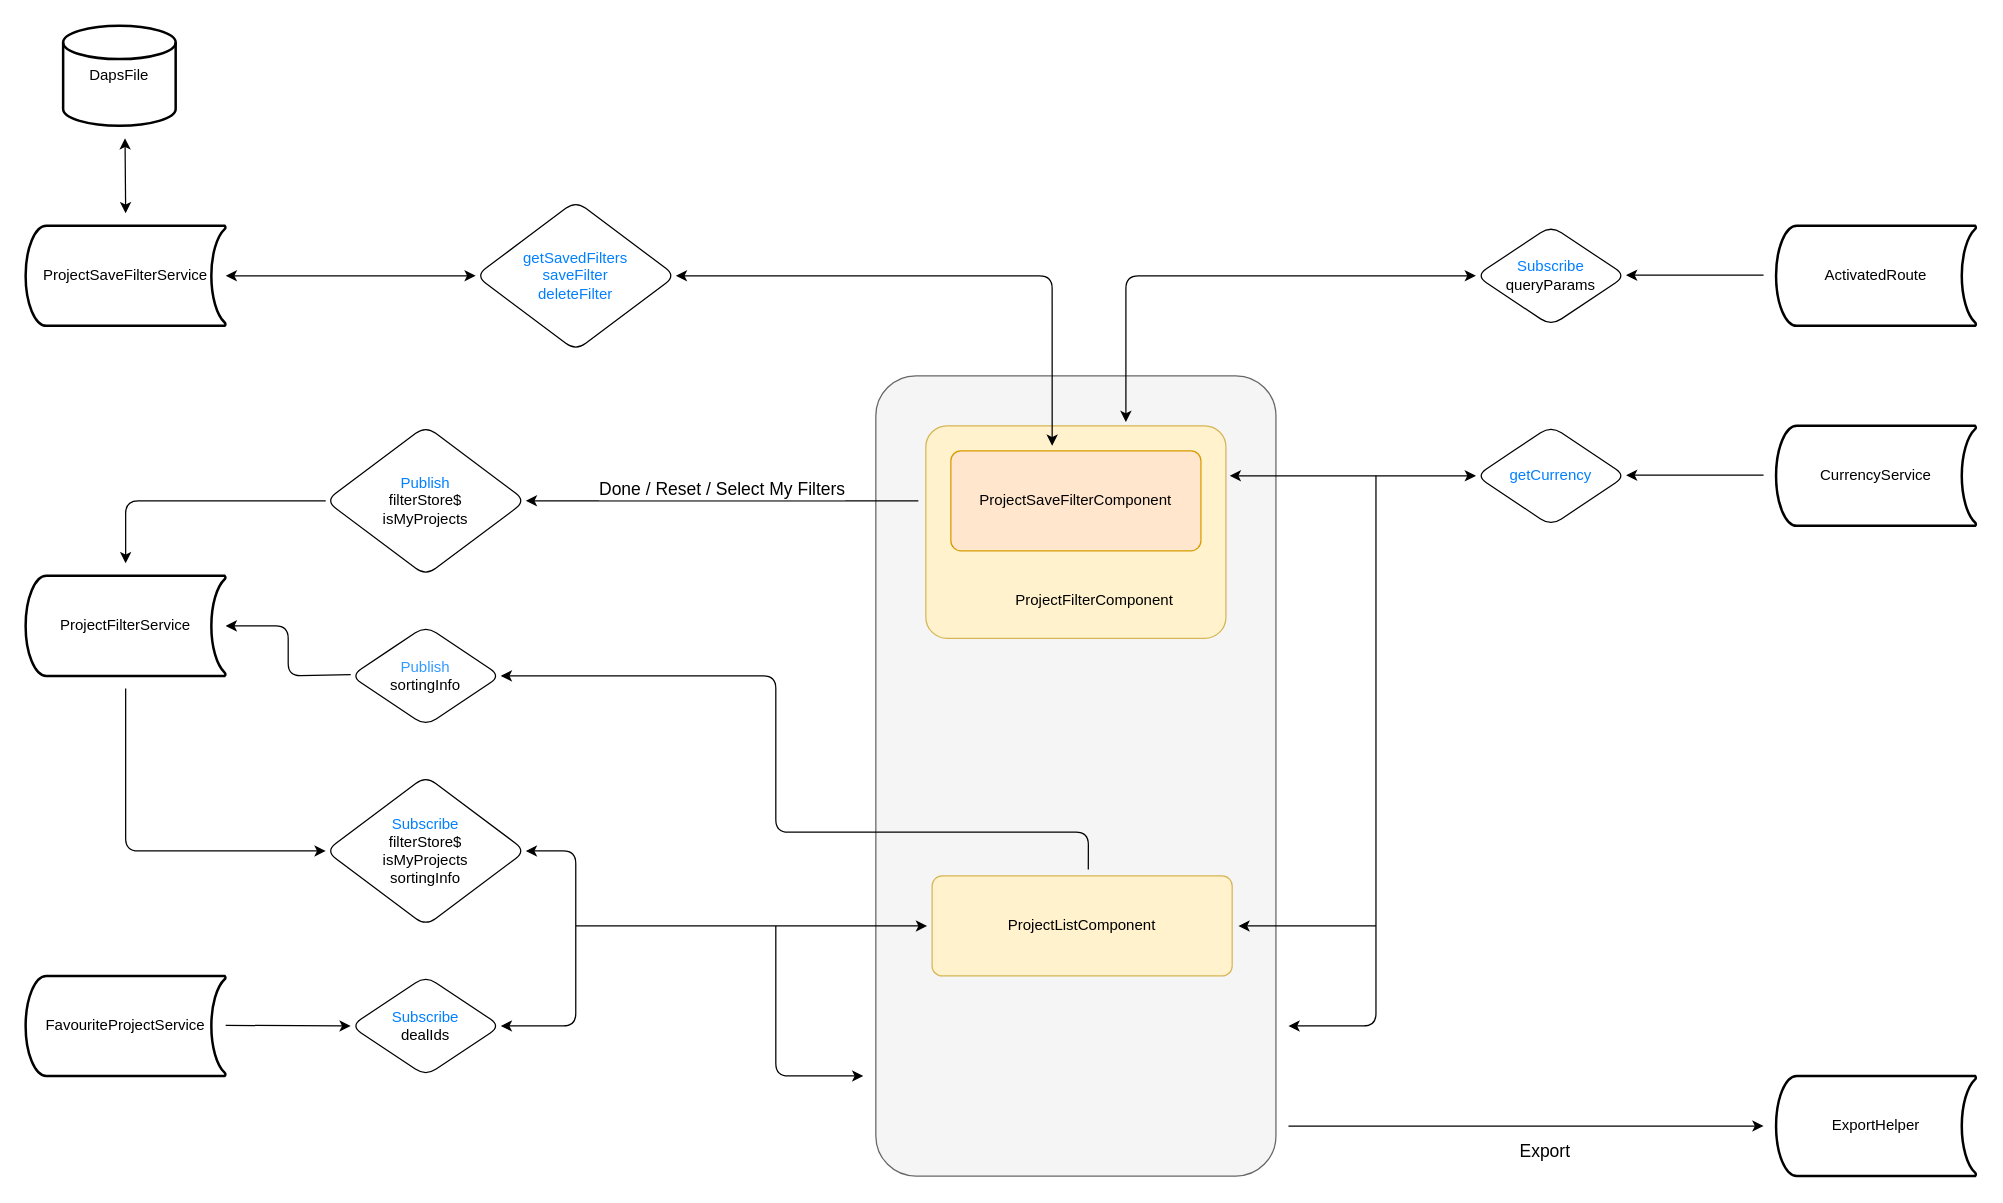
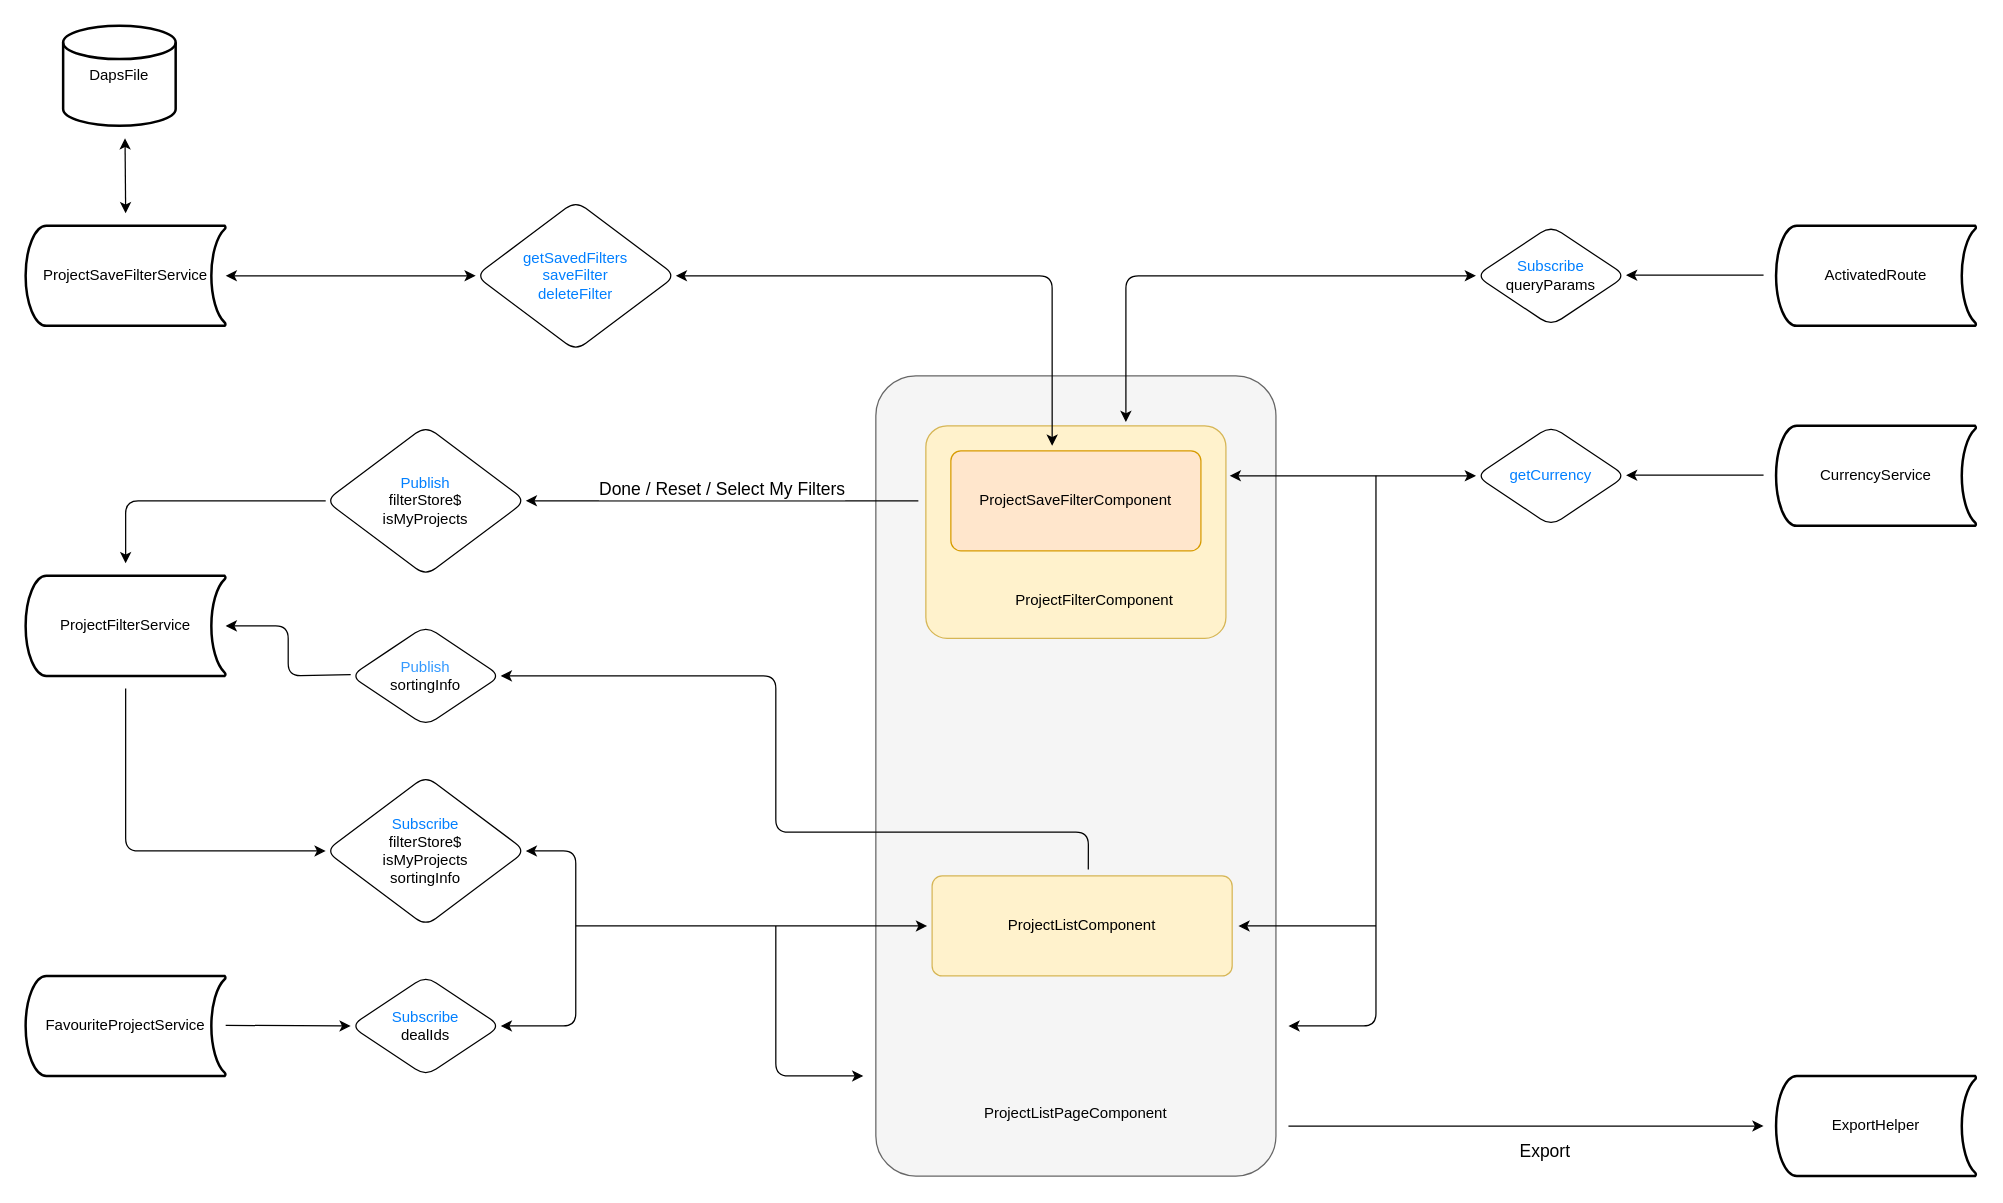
  <mxCell id="0" />
  <mxCell id="1" parent="0" />
  <mxCell id="2" value="&lt;p style=&quot;line-height: 1;&quot;&gt;&lt;br&gt;&lt;/p&gt;" style="rounded=1;arcSize=10;html=1;align=center;whiteSpace=wrap;fillStyle=auto;glass=0;fillColor=#f5f5f5;strokeColor=#666666;fontColor=#333333;" parent="1" vertex="1"><mxGeometry x="700" y="300" width="320" height="640" as="geometry" /></mxCell>
  <mxCell id="3" value="&lt;font color=&quot;#007fff&quot;&gt;Subscribe&lt;/font&gt;&lt;br&gt;filterStore$&lt;br&gt;isMyProjects&lt;br&gt;sortingInfo" style="shape=rhombus;perimeter=rhombusPerimeter;whiteSpace=wrap;html=1;align=center;rounded=1;" parent="1" vertex="1"><mxGeometry x="260" y="620" width="160" height="120" as="geometry" /></mxCell>
  <mxCell id="4" value="&lt;font color=&quot;#007fff&quot;&gt;Subscribe&lt;/font&gt;&lt;br&gt;queryParams" style="shape=rhombus;perimeter=rhombusPerimeter;whiteSpace=wrap;html=1;align=center;rounded=1;" parent="1" vertex="1"><mxGeometry x="1180" y="180" width="120" height="80" as="geometry" /></mxCell>
+ <mxCell id="5" value="ProjectListPageComponent" style="text;html=1;strokeColor=none;fillColor=none;align=center;verticalAlign=middle;whiteSpace=wrap;rounded=1;glass=0;fillStyle=auto;" parent="1" vertex="1"><mxGeometry x="780" y="870" width="160" height="40" as="geometry" /></mxCell>
  <mxCell id="6" value="" style="rounded=1;arcSize=10;whiteSpace=wrap;html=1;align=center;fillColor=#fff2cc;strokeColor=#d6b656;" parent="1" vertex="1"><mxGeometry x="740" y="340" width="240" height="170" as="geometry" /></mxCell>
  <mxCell id="7" value="ProjectFilterComponent" style="text;html=1;strokeColor=none;fillColor=none;align=center;verticalAlign=middle;whiteSpace=wrap;rounded=1;glass=0;fillStyle=auto;" parent="1" vertex="1"><mxGeometry x="795" y="460" width="160" height="40" as="geometry" /></mxCell>
  <mxCell id="8" value="ProjectListComponent" style="rounded=1;arcSize=10;whiteSpace=wrap;html=1;align=center;fillColor=#fff2cc;strokeColor=#d6b656;" parent="1" vertex="1"><mxGeometry x="745" y="700" width="240" height="80" as="geometry" /></mxCell>
  <mxCell id="9" value="ProjectSaveFilterComponent" style="rounded=1;arcSize=10;whiteSpace=wrap;html=1;align=center;fillColor=#ffe6cc;strokeColor=#d79b00;" parent="1" vertex="1"><mxGeometry x="760" y="360" width="200" height="80" as="geometry" /></mxCell>
  <mxCell id="10" value="ActivatedRoute" style="strokeWidth=2;html=1;shape=mxgraph.flowchart.stored_data;whiteSpace=wrap;glass=0;fillStyle=auto;strokeColor=default;fillColor=none;gradientColor=none;rounded=1;" parent="1" vertex="1"><mxGeometry x="1420" y="180" width="160" height="80" as="geometry" /></mxCell>
  <mxCell id="11" value="ProjectSaveFilterService" style="strokeWidth=2;html=1;shape=mxgraph.flowchart.stored_data;whiteSpace=wrap;glass=0;fillStyle=auto;strokeColor=default;fillColor=none;gradientColor=none;rounded=1;" parent="1" vertex="1"><mxGeometry x="20" y="180" width="160" height="80" as="geometry" /></mxCell>
  <mxCell id="12" value="CurrencyService" style="strokeWidth=2;html=1;shape=mxgraph.flowchart.stored_data;whiteSpace=wrap;glass=0;fillStyle=auto;strokeColor=default;fillColor=none;gradientColor=none;rounded=1;" parent="1" vertex="1"><mxGeometry x="1420" y="340" width="160" height="80" as="geometry" /></mxCell>
  <mxCell id="13" value="ProjectFilterService" style="strokeWidth=2;html=1;shape=mxgraph.flowchart.stored_data;whiteSpace=wrap;glass=0;fillStyle=auto;strokeColor=default;fillColor=none;gradientColor=none;rounded=1;" parent="1" vertex="1"><mxGeometry x="20" y="460" width="160" height="80" as="geometry" /></mxCell>
  <mxCell id="14" value="&lt;font color=&quot;#007fff&quot;&gt;getCurrency&lt;/font&gt;" style="shape=rhombus;perimeter=rhombusPerimeter;whiteSpace=wrap;html=1;align=center;rounded=1;" parent="1" vertex="1"><mxGeometry x="1180" y="340" width="120" height="80" as="geometry" /></mxCell>
  <mxCell id="15" value="&lt;font color=&quot;#007fff&quot;&gt;Publish&lt;/font&gt;&lt;br&gt;filterStore$&lt;br&gt;isMyProjects" style="shape=rhombus;perimeter=rhombusPerimeter;whiteSpace=wrap;html=1;align=center;rounded=1;" parent="1" vertex="1"><mxGeometry x="260" y="340" width="160" height="120" as="geometry" /></mxCell>
  <mxCell id="16" value="&lt;div&gt;&lt;font color=&quot;#007fff&quot;&gt;getSavedFilters&lt;/font&gt;&lt;/div&gt;&lt;div&gt;&lt;font color=&quot;#007fff&quot;&gt;saveFilter&lt;/font&gt;&lt;/div&gt;&lt;div&gt;&lt;font color=&quot;#007fff&quot;&gt;deleteFilter&lt;/font&gt;&lt;/div&gt;" style="shape=rhombus;perimeter=rhombusPerimeter;whiteSpace=wrap;html=1;align=center;rounded=1;" parent="1" vertex="1"><mxGeometry x="380" y="160" width="160" height="120" as="geometry" /></mxCell>
  <mxCell id="17" value="&lt;font color=&quot;#3399ff&quot;&gt;Publish&lt;/font&gt;&lt;br&gt;sortingInfo" style="shape=rhombus;perimeter=rhombusPerimeter;whiteSpace=wrap;html=1;align=center;rounded=1;" parent="1" vertex="1"><mxGeometry x="280" y="500" width="120" height="80" as="geometry" /></mxCell>
  <mxCell id="18" value="DapsFile" style="strokeWidth=2;html=1;shape=mxgraph.flowchart.database;whiteSpace=wrap;glass=0;fillStyle=auto;strokeColor=default;fillColor=none;gradientColor=none;rounded=1;" parent="1" vertex="1"><mxGeometry x="50" y="20" width="90" height="80" as="geometry" /></mxCell>
  <mxCell id="19" value="ExportHelper" style="strokeWidth=2;html=1;shape=mxgraph.flowchart.stored_data;whiteSpace=wrap;glass=0;fillStyle=auto;strokeColor=default;fillColor=none;gradientColor=none;rounded=1;" parent="1" vertex="1"><mxGeometry x="1420" y="860" width="160" height="80" as="geometry" /></mxCell>
  <mxCell id="20" value="FavouriteProjectService" style="strokeWidth=2;html=1;shape=mxgraph.flowchart.stored_data;whiteSpace=wrap;glass=0;fillStyle=auto;strokeColor=default;fillColor=none;gradientColor=none;rounded=1;" parent="1" vertex="1"><mxGeometry x="20" y="780" width="160" height="80" as="geometry" /></mxCell>
  <mxCell id="21" value="&lt;font color=&quot;#007fff&quot;&gt;Subscribe&lt;/font&gt;&lt;br&gt;dealIds" style="shape=rhombus;perimeter=rhombusPerimeter;whiteSpace=wrap;html=1;align=center;rounded=1;" parent="1" vertex="1"><mxGeometry x="280" y="780" width="120" height="80" as="geometry" /></mxCell>
  <mxCell id="22" value="" style="endArrow=classic;startArrow=classic;html=1;rounded=1;strokeColor=default;fontColor=#3399FF;" parent="1" edge="1"><mxGeometry width="50" height="50" relative="1" as="geometry"><mxPoint x="100" y="170" as="sourcePoint" /><mxPoint x="99.5" y="110" as="targetPoint" /></mxGeometry></mxCell>
  <mxCell id="23" value="" style="endArrow=classic;startArrow=classic;html=1;rounded=1;strokeColor=default;fontColor=#3399FF;" parent="1" edge="1"><mxGeometry width="50" height="50" relative="1" as="geometry"><mxPoint x="180" y="220" as="sourcePoint" /><mxPoint x="380" y="220" as="targetPoint" /></mxGeometry></mxCell>
  <mxCell id="24" value="" style="endArrow=classic;startArrow=classic;html=1;rounded=1;strokeColor=default;fontColor=#3399FF;entryX=0.359;entryY=0.02;entryDx=0;entryDy=0;entryPerimeter=0;" parent="1" edge="1"><mxGeometry width="50" height="50" relative="1" as="geometry"><mxPoint x="540" y="220" as="sourcePoint" /><mxPoint x="841.03" y="356" as="targetPoint" /><Array as="points"><mxPoint x="841" y="220" /></Array></mxGeometry></mxCell>
  <mxCell id="25" value="" style="endArrow=classic;html=1;rounded=1;strokeColor=default;fontColor=#3399FF;" parent="1" edge="1"><mxGeometry width="50" height="50" relative="1" as="geometry"><mxPoint x="734" y="400" as="sourcePoint" /><mxPoint x="420" y="400" as="targetPoint" /></mxGeometry></mxCell>
  <mxCell id="26" value="Done / Reset / Select My Filters" style="edgeLabel;html=1;align=center;verticalAlign=middle;resizable=0;points=[];fontSize=14;rounded=1;" parent="25" vertex="1" connectable="0"><mxGeometry x="0.096" y="3" relative="1" as="geometry"><mxPoint x="14" y="-13" as="offset" /></mxGeometry></mxCell>
  <mxCell id="27" value="" style="endArrow=classic;html=1;rounded=1;strokeColor=default;fontColor=#3399FF;exitX=0.531;exitY=0.513;exitDx=0;exitDy=0;exitPerimeter=0;" parent="1" edge="1"><mxGeometry width="50" height="50" relative="1" as="geometry"><mxPoint x="869.92" y="694.88" as="sourcePoint" /><mxPoint x="400" y="540" as="targetPoint" /><Array as="points"><mxPoint x="870" y="665" /><mxPoint x="620" y="665" /><mxPoint x="620" y="540" /></Array></mxGeometry></mxCell>
  <mxCell id="28" value="" style="endArrow=classic;html=1;rounded=1;fontSize=11;startSize=6;endSize=6;" parent="1" edge="1"><mxGeometry width="50" height="50" relative="1" as="geometry"><mxPoint x="260" y="400" as="sourcePoint" /><mxPoint x="100" y="450" as="targetPoint" /><Array as="points"><mxPoint x="100" y="400" /></Array></mxGeometry></mxCell>
  <mxCell id="29" value="" style="endArrow=classic;html=1;rounded=1;fontSize=11;startSize=6;endSize=6;" parent="1" edge="1"><mxGeometry width="50" height="50" relative="1" as="geometry"><mxPoint x="280" y="539" as="sourcePoint" /><mxPoint x="180" y="500" as="targetPoint" /><Array as="points"><mxPoint x="230" y="540" /><mxPoint x="230" y="500" /></Array></mxGeometry></mxCell>
  <mxCell id="30" value="" style="endArrow=classic;html=1;rounded=1;fontSize=11;startSize=6;endSize=6;" parent="1" edge="1"><mxGeometry width="50" height="50" relative="1" as="geometry"><mxPoint x="100" y="550" as="sourcePoint" /><mxPoint x="260" y="680" as="targetPoint" /><Array as="points"><mxPoint x="100" y="680" /></Array></mxGeometry></mxCell>
  <mxCell id="31" value="" style="endArrow=classic;html=1;rounded=1;fontSize=11;startSize=6;endSize=6;entryX=0;entryY=0.5;entryDx=0;entryDy=0;" parent="1" target="21" edge="1"><mxGeometry width="50" height="50" relative="1" as="geometry"><mxPoint x="180" y="819.5" as="sourcePoint" /><mxPoint x="250" y="819.5" as="targetPoint" /></mxGeometry></mxCell>
  <mxCell id="32" value="" style="endArrow=classic;html=1;rounded=1;fontSize=11;startSize=6;endSize=6;targetPerimeterSpacing=6;sourcePerimeterSpacing=6;startArrow=none;startFill=0;jumpStyle=none;sketch=0;" parent="1" edge="1"><mxGeometry width="50" height="50" relative="1" as="geometry"><mxPoint x="460" y="740" as="sourcePoint" /><mxPoint x="741" y="740" as="targetPoint" /><Array as="points"><mxPoint x="543" y="740" /></Array></mxGeometry></mxCell>
  <mxCell id="33" value="" style="endArrow=classic;html=1;rounded=1;fontSize=11;startSize=6;endSize=6;" parent="1" edge="1"><mxGeometry width="50" height="50" relative="1" as="geometry"><mxPoint x="620" y="740" as="sourcePoint" /><mxPoint x="690" y="860" as="targetPoint" /><Array as="points"><mxPoint x="620" y="860" /></Array></mxGeometry></mxCell>
  <mxCell id="34" value="" style="endArrow=classic;startArrow=classic;html=1;rounded=1;sketch=0;fontSize=11;startSize=6;endSize=6;sourcePerimeterSpacing=6;targetPerimeterSpacing=6;jumpStyle=none;exitX=1;exitY=0.5;exitDx=0;exitDy=0;entryX=1;entryY=0.5;entryDx=0;entryDy=0;" parent="1" source="21" target="3" edge="1"><mxGeometry width="50" height="50" relative="1" as="geometry"><mxPoint x="590" y="780" as="sourcePoint" /><mxPoint x="640" y="730" as="targetPoint" /><Array as="points"><mxPoint x="460" y="820" /><mxPoint x="460" y="740" /><mxPoint x="460" y="680" /></Array></mxGeometry></mxCell>
  <mxCell id="35" value="" style="endArrow=classic;html=1;rounded=1;sketch=0;fontSize=14;fontColor=#3399FF;startSize=6;endSize=6;sourcePerimeterSpacing=6;targetPerimeterSpacing=6;jumpStyle=none;" parent="1" edge="1"><mxGeometry width="50" height="50" relative="1" as="geometry"><mxPoint x="1410" y="219.5" as="sourcePoint" /><mxPoint x="1300" y="219.5" as="targetPoint" /></mxGeometry></mxCell>
  <mxCell id="36" value="" style="endArrow=classic;html=1;rounded=1;sketch=0;fontSize=14;fontColor=#3399FF;startSize=6;endSize=6;sourcePerimeterSpacing=6;targetPerimeterSpacing=6;jumpStyle=none;startArrow=classic;startFill=1;exitX=0;exitY=0.5;exitDx=0;exitDy=0;" parent="1" source="4" edge="1"><mxGeometry width="50" height="50" relative="1" as="geometry"><mxPoint x="1180" y="296.5" as="sourcePoint" /><mxPoint x="900" y="337" as="targetPoint" /><Array as="points"><mxPoint x="900" y="220" /></Array></mxGeometry></mxCell>
  <mxCell id="37" value="" style="endArrow=classic;html=1;rounded=1;sketch=0;fontSize=14;fontColor=#3399FF;startSize=6;endSize=6;sourcePerimeterSpacing=6;targetPerimeterSpacing=6;jumpStyle=none;" parent="1" edge="1"><mxGeometry width="50" height="50" relative="1" as="geometry"><mxPoint x="1410" y="379.5" as="sourcePoint" /><mxPoint x="1300" y="379.5" as="targetPoint" /></mxGeometry></mxCell>
  <mxCell id="38" value="" style="endArrow=classic;html=1;rounded=1;sketch=0;fontSize=14;fontColor=#3399FF;startSize=6;endSize=6;sourcePerimeterSpacing=6;targetPerimeterSpacing=6;jumpStyle=none;exitX=0;exitY=0.5;exitDx=0;exitDy=0;startArrow=classic;startFill=1;" parent="1" source="14" edge="1"><mxGeometry width="50" height="50" relative="1" as="geometry"><mxPoint x="1133" y="379.5" as="sourcePoint" /><mxPoint x="983" y="380" as="targetPoint" /></mxGeometry></mxCell>
  <mxCell id="39" value="" style="endArrow=classic;html=1;rounded=1;sketch=0;fontSize=14;fontColor=#3399FF;startSize=6;endSize=6;sourcePerimeterSpacing=6;targetPerimeterSpacing=6;jumpStyle=none;" parent="1" edge="1"><mxGeometry width="50" height="50" relative="1" as="geometry"><mxPoint x="1100" y="380" as="sourcePoint" /><mxPoint x="1030" y="820" as="targetPoint" /><Array as="points"><mxPoint x="1100" y="820" /></Array></mxGeometry></mxCell>
  <mxCell id="40" value="" style="endArrow=classic;html=1;rounded=1;sketch=0;fontSize=14;fontColor=#3399FF;startSize=6;endSize=6;sourcePerimeterSpacing=6;targetPerimeterSpacing=6;jumpStyle=none;" parent="1" edge="1"><mxGeometry width="50" height="50" relative="1" as="geometry"><mxPoint x="1100" y="740" as="sourcePoint" /><mxPoint x="990" y="740" as="targetPoint" /><Array as="points"><mxPoint x="1060" y="740" /></Array></mxGeometry></mxCell>
  <mxCell id="41" value="" style="endArrow=classic;html=1;rounded=1;sketch=0;fontSize=14;fontColor=#3399FF;startSize=6;endSize=6;sourcePerimeterSpacing=6;targetPerimeterSpacing=6;jumpStyle=none;" parent="1" edge="1"><mxGeometry width="50" height="50" relative="1" as="geometry"><mxPoint x="1030" y="900" as="sourcePoint" /><mxPoint x="1410" y="900" as="targetPoint" /></mxGeometry></mxCell>
  <mxCell id="42" value="Export" style="text;html=1;align=center;verticalAlign=middle;resizable=0;points=[];autosize=1;strokeColor=none;fillColor=none;fontSize=14;fontColor=#000000;rounded=1;" parent="1" vertex="1"><mxGeometry x="1205" y="905" width="60" height="30" as="geometry" /></mxCell>
